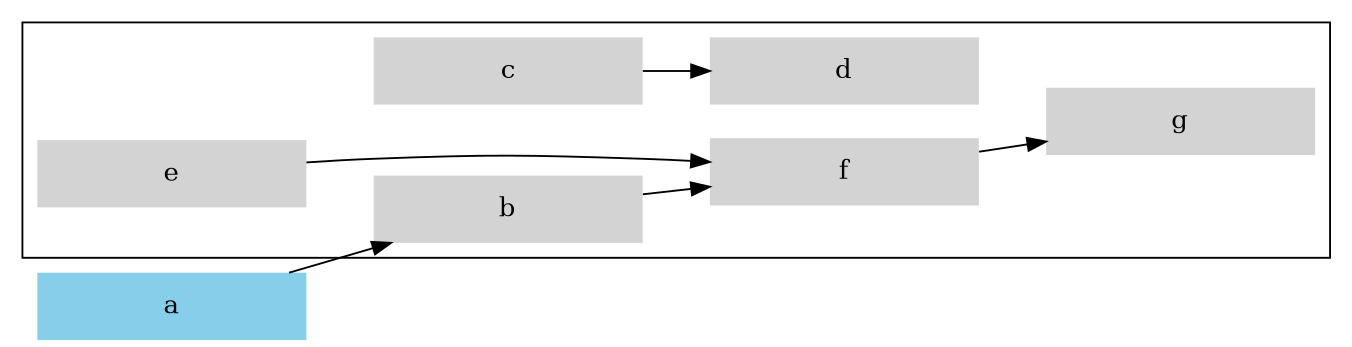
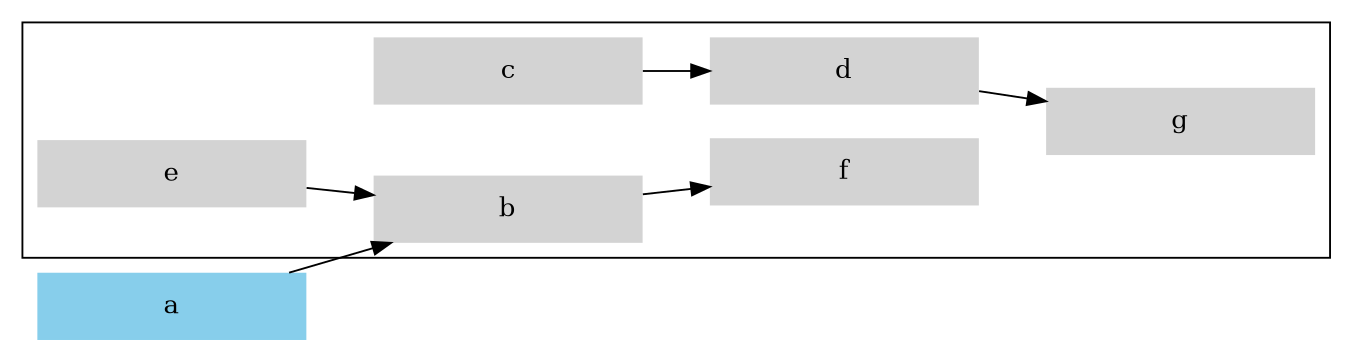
  digraph {
    fontcolor=brown
    fontname=Arial
    fontsize=25
    rankdir=LR
    node [fillcolor=lightgrey margin=0 shape=none style=filled]
    edge [fontname=Arial fontsize=20]
    b [width=2]
    c [width=2]
    d [width=2]
    e [width=2]
    f [width=2]
    g [width=2]
    a [fillcolor=skyblue width=2]
    subgraph cluster_1 {
      b
      c
      d
      e
      f
      g
    }
    b -> f
    c -> d
-   e -> f
-   f -> g
+   e -> b
+   d -> g
    a -> b
  }
